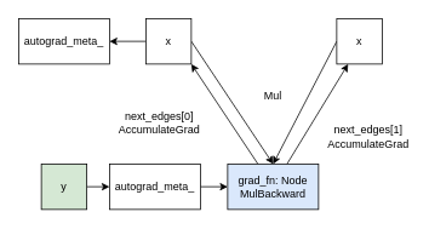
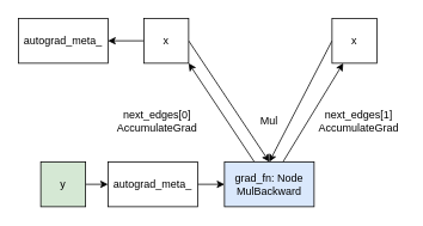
  <mxCell id="0" />
  <mxCell id="1" parent="0" />
  <mxCell id="2" style="edgeStyle=none;html=1;entryX=1;entryY=0.5;entryDx=0;entryDy=0;" parent="1" source="4" target="5" edge="1"><mxGeometry relative="1" as="geometry" /></mxCell>
  <mxCell id="3" style="edgeStyle=none;html=1;entryX=0.5;entryY=0;entryDx=0;entryDy=0;exitX=1;exitY=0.5;exitDx=0;exitDy=0;" parent="1" source="4" target="11" edge="1"><mxGeometry relative="1" as="geometry" /></mxCell>
  <mxCell id="4" value="x" style="rounded=0;whiteSpace=wrap;html=1;" parent="1" vertex="1"><mxGeometry x="160" y="20" width="50" height="50" as="geometry" /></mxCell>
  <mxCell id="5" value="autograd_meta_" style="rounded=0;whiteSpace=wrap;html=1;" parent="1" vertex="1"><mxGeometry x="20" y="20" width="100" height="50" as="geometry" /></mxCell>
  <mxCell id="6" style="edgeStyle=none;html=1;entryX=0;entryY=0.5;entryDx=0;entryDy=0;exitX=1;exitY=0.5;exitDx=0;exitDy=0;" parent="1" source="17" target="11" edge="1"><mxGeometry relative="1" as="geometry" /></mxCell>
  <mxCell id="7" style="edgeStyle=none;html=1;entryX=0;entryY=0.5;entryDx=0;entryDy=0;" edge="1" parent="1" source="8" target="17"><mxGeometry relative="1" as="geometry" /></mxCell>
  <mxCell id="8" value="y" style="rounded=0;whiteSpace=wrap;html=1;fillColor=#d5e8d4;" parent="1" vertex="1"><mxGeometry x="45" y="180" width="50" height="50" as="geometry" /></mxCell>
  <mxCell id="9" style="edgeStyle=none;html=1;entryX=1;entryY=1;entryDx=0;entryDy=0;" parent="1" source="11" target="4" edge="1"><mxGeometry relative="1" as="geometry" /></mxCell>
  <mxCell id="10" style="edgeStyle=none;html=1;entryX=0.25;entryY=1;entryDx=0;entryDy=0;" parent="1" source="11" target="13" edge="1"><mxGeometry relative="1" as="geometry" /></mxCell>
  <mxCell id="11" value="grad_fn: Node&lt;br&gt;MulBackward" style="rounded=0;whiteSpace=wrap;html=1;fillColor=#dae8fc;" parent="1" vertex="1"><mxGeometry x="250" y="180" width="100" height="50" as="geometry" /></mxCell>
  <mxCell id="12" style="edgeStyle=none;html=1;entryX=0.5;entryY=0;entryDx=0;entryDy=0;exitX=0;exitY=0.5;exitDx=0;exitDy=0;" parent="1" source="13" target="11" edge="1"><mxGeometry relative="1" as="geometry" /></mxCell>
  <mxCell id="13" value="x" style="rounded=0;whiteSpace=wrap;html=1;" parent="1" vertex="1"><mxGeometry x="370" y="20" width="50" height="50" as="geometry" /></mxCell>
  <mxCell id="14" value="next_edges[0]&lt;br&gt;AccumulateGrad" style="text;html=1;strokeColor=none;fillColor=none;align=center;verticalAlign=middle;whiteSpace=wrap;rounded=0;" parent="1" vertex="1"><mxGeometry x="125" y="120" width="100" height="30" as="geometry" /></mxCell>
- <mxCell id="15" value="next_edges[1]&lt;br&gt;AccumulateGrad" style="text;html=1;strokeColor=none;fillColor=none;align=center;verticalAlign=middle;whiteSpace=wrap;rounded=0;" parent="1" vertex="1"><mxGeometry x="355" y="135" width="100" height="30" as="geometry" /></mxCell>
- <mxCell id="16" value="Mul" style="text;html=1;strokeColor=none;fillColor=none;align=center;verticalAlign=middle;whiteSpace=wrap;rounded=0;" parent="1" vertex="1"><mxGeometry x="270" y="90" width="60" height="30" as="geometry" /></mxCell>
+ <mxCell id="15" value="next_edges[1]&lt;br&gt;AccumulateGrad" style="text;html=1;strokeColor=none;fillColor=none;align=center;verticalAlign=middle;whiteSpace=wrap;rounded=0;" parent="1" vertex="1"><mxGeometry x="350" y="120" width="100" height="30" as="geometry" /></mxCell>
+ <mxCell id="16" value="Mul" style="text;html=1;strokeColor=none;fillColor=none;align=center;verticalAlign=middle;whiteSpace=wrap;rounded=0;" parent="1" vertex="1"><mxGeometry x="270" y="120" width="60" height="30" as="geometry" /></mxCell>
  <mxCell id="17" value="autograd_meta_" style="rounded=0;whiteSpace=wrap;html=1;" vertex="1" parent="1"><mxGeometry x="120" y="180" width="100" height="50" as="geometry" /></mxCell>
